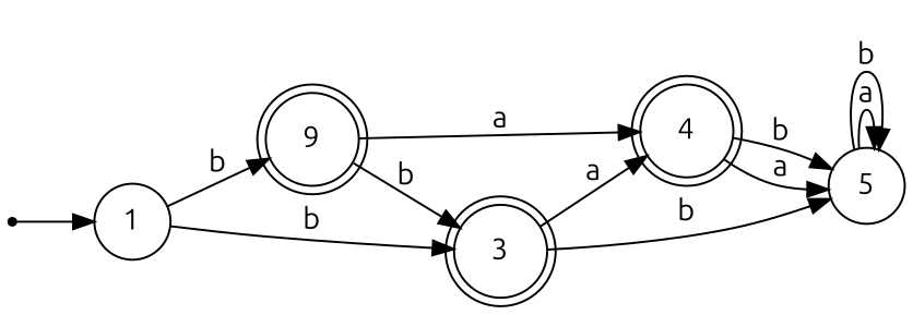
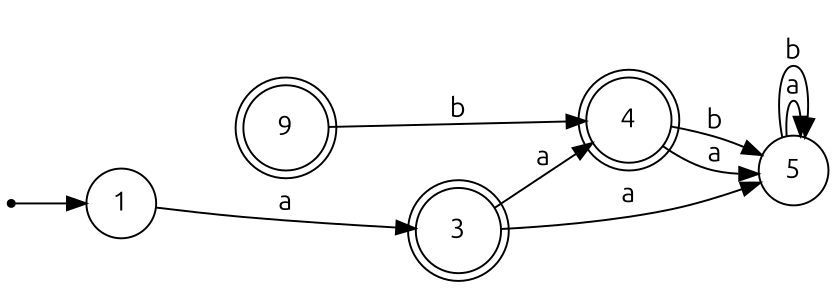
  digraph {
    fontname=Ubuntu
    rankdir=LR
    node [fontname=Ubuntu shape=doublecircle]
    edge [fontname=Ubuntu]
    n1 [label=9]
    3
    4
    1 [shape=circle]
    5 [shape=circle]
    nowhere [shape=point]
-   n1 -> 3 [label=b]
-   n1 -> 4 [label=a]
+   n1 -> 4 [label=b]
    3 -> 4 [label=a]
-   3 -> 5 [label=b]
+   3 -> 5 [label=a]
    4 -> 5 [label=a]
    4 -> 5 [label=b]
-   1 -> n1 [label=b]
-   1 -> 3 [label=b]
+   1 -> 3 [label=a]
    5 -> 5 [label=a]
    5 -> 5 [label=b]
    nowhere -> 1
  }
